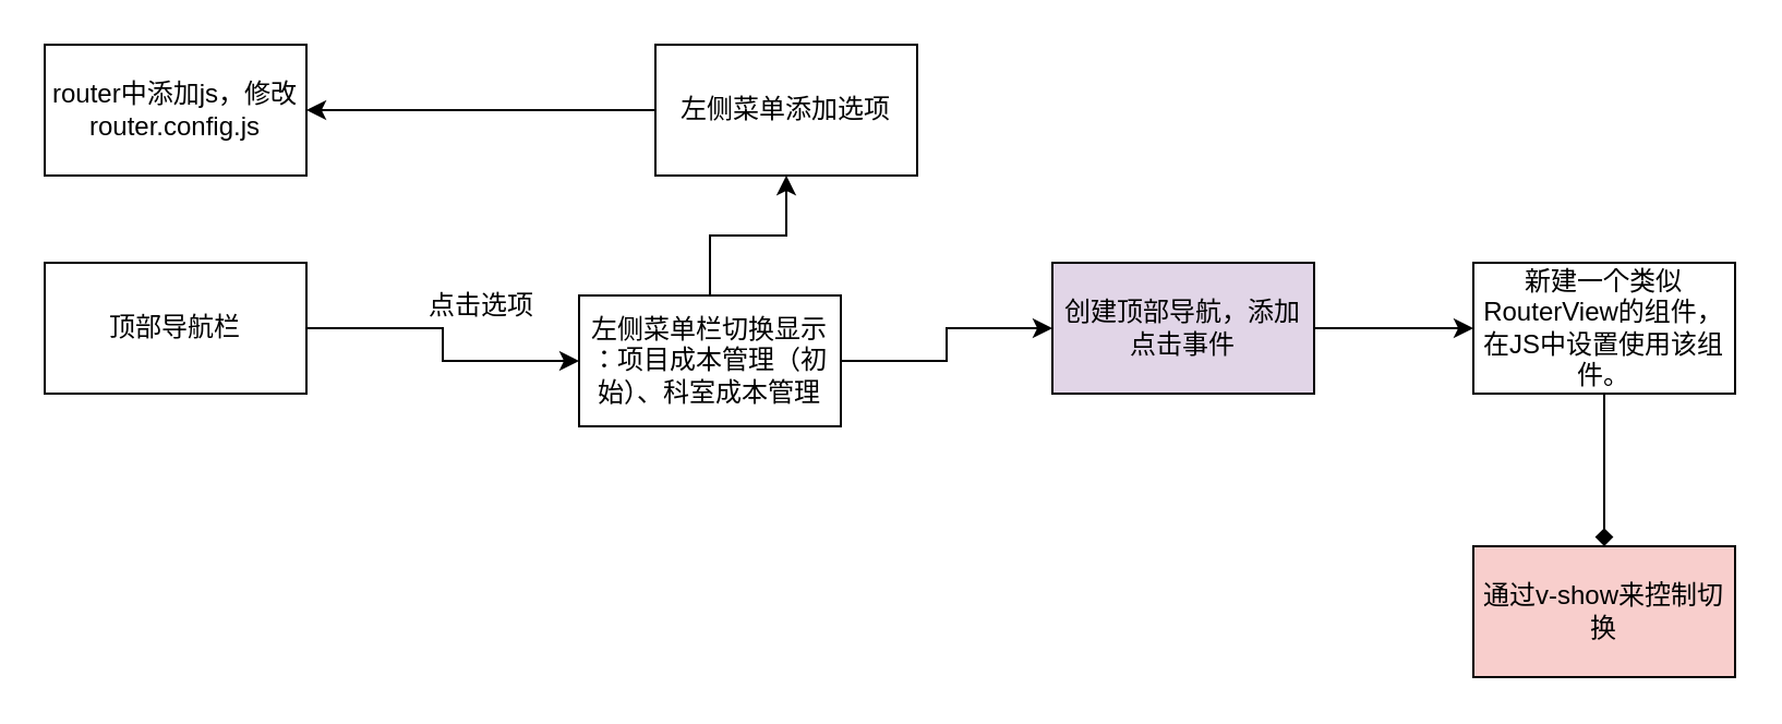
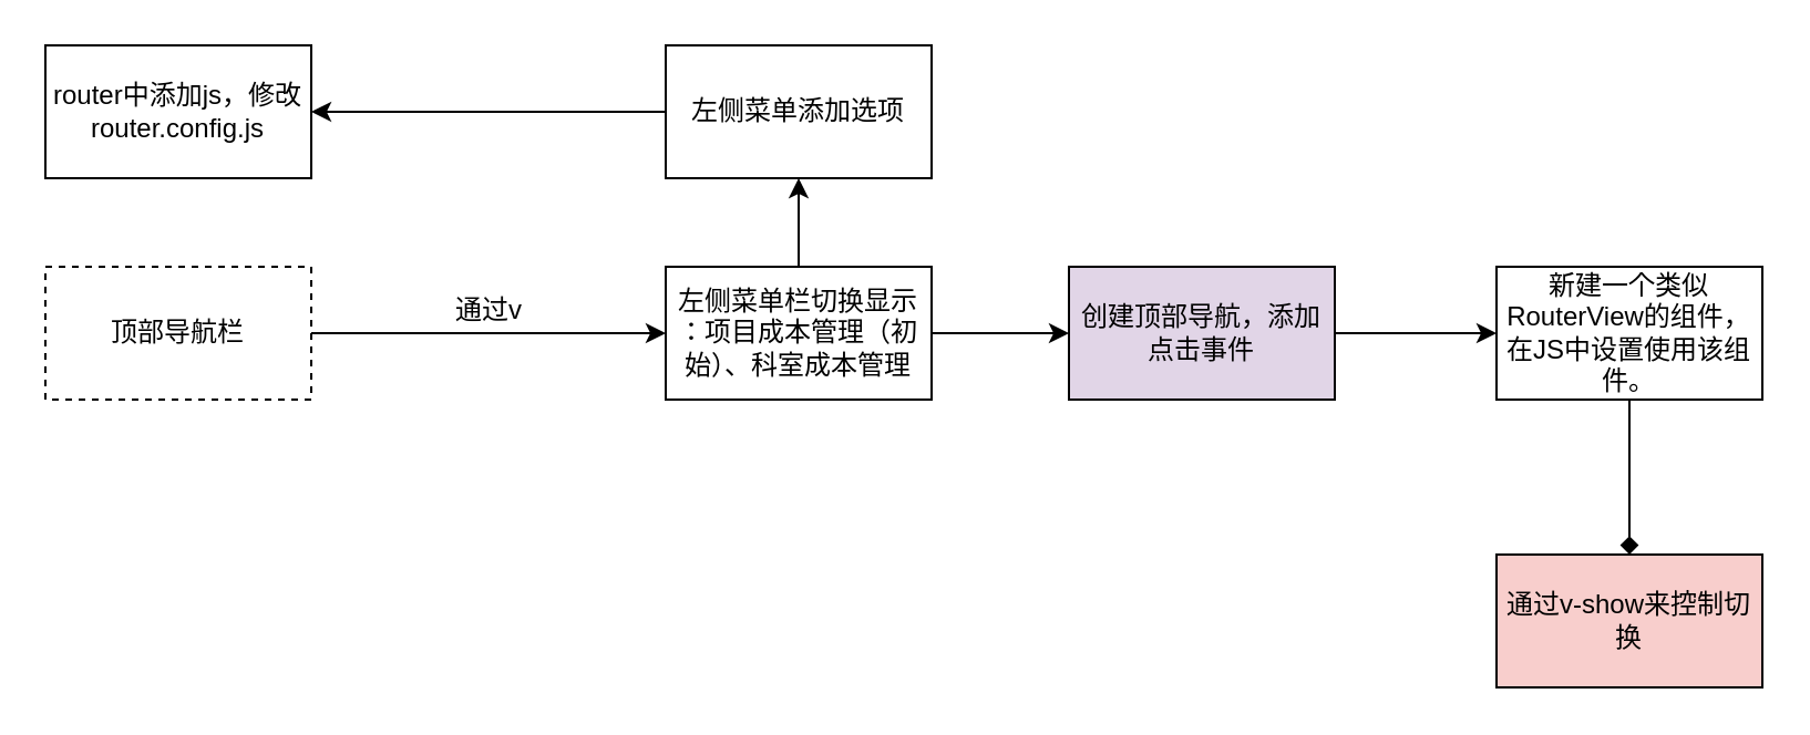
  <mxCell id="0" />
  <mxCell id="1" parent="0" />
  <mxCell id="2" value="" style="edgeStyle=orthogonalEdgeStyle;rounded=0;orthogonalLoop=1;jettySize=auto;html=1;" parent="1" source="3" target="4" edge="1"><mxGeometry relative="1" as="geometry" /></mxCell>
  <mxCell id="3" value="左侧菜单添加选项" style="rounded=0;whiteSpace=wrap;html=1;" parent="1" vertex="1"><mxGeometry x="300" y="20" width="120" height="60" as="geometry" /></mxCell>
  <mxCell id="4" value="router中添加js，修改router.config.js" style="rounded=0;whiteSpace=wrap;html=1;" parent="1" vertex="1"><mxGeometry x="20" y="20" width="120" height="60" as="geometry" /></mxCell>
  <mxCell id="5" value="" style="edgeStyle=orthogonalEdgeStyle;rounded=0;orthogonalLoop=1;jettySize=auto;html=1;" parent="1" source="6" target="8" edge="1"><mxGeometry relative="1" as="geometry" /></mxCell>
- <mxCell id="6" value="顶部导航栏" style="rounded=0;whiteSpace=wrap;html=1;" parent="1" vertex="1"><mxGeometry x="20" y="120" width="120" height="60" as="geometry" /></mxCell>
+ <mxCell id="6" value="顶部导航栏" style="rounded=0;whiteSpace=wrap;html=1;dashed=1;" parent="1" vertex="1"><mxGeometry x="20" y="120" width="120" height="60" as="geometry" /></mxCell>
  <mxCell id="7" value="" style="edgeStyle=orthogonalEdgeStyle;rounded=0;orthogonalLoop=1;jettySize=auto;html=1;" parent="1" source="8" target="3" edge="1"><mxGeometry relative="1" as="geometry" /></mxCell>
- <mxCell id="8" value="&lt;div&gt;左侧菜单栏切换显示&lt;/div&gt;：项目成本管理（初始）、科室成本管理" style="rounded=0;whiteSpace=wrap;html=1;" parent="1" vertex="1"><mxGeometry x="265" y="135" width="120" height="60" as="geometry" /></mxCell>
- <mxCell id="9" value="&lt;div&gt;点击选项&lt;/div&gt;" style="text;html=1;align=center;verticalAlign=middle;resizable=0;points=[];autosize=1;" parent="1" vertex="1"><mxGeometry x="190" y="130" width="60" height="20" as="geometry" /></mxCell>
+ <mxCell id="8" value="&lt;div&gt;左侧菜单栏切换显示&lt;/div&gt;：项目成本管理（初始）、科室成本管理" style="rounded=0;whiteSpace=wrap;html=1;" parent="1" vertex="1"><mxGeometry x="300" y="120" width="120" height="60" as="geometry" /></mxCell>
+ <mxCell id="9" value="&lt;div&gt;通过v&lt;/div&gt;" style="text;html=1;align=center;verticalAlign=middle;resizable=0;points=[];autosize=1;" parent="1" vertex="1"><mxGeometry x="190" y="130" width="60" height="20" as="geometry" /></mxCell>
  <mxCell id="10" value="" style="edgeStyle=orthogonalEdgeStyle;rounded=0;orthogonalLoop=1;jettySize=auto;html=1;endArrow=diamond;" parent="1" source="11" target="15" edge="1"><mxGeometry relative="1" as="geometry" /></mxCell>
  <mxCell id="11" value="新建一个类似RouterView的组件，在JS中设置使用该组件。" style="rounded=0;whiteSpace=wrap;html=1;" parent="1" vertex="1"><mxGeometry x="675" y="120" width="120" height="60" as="geometry" /></mxCell>
  <mxCell id="12" value="" style="edgeStyle=orthogonalEdgeStyle;rounded=0;orthogonalLoop=1;jettySize=auto;html=1;" parent="1" source="13" target="11" edge="1"><mxGeometry relative="1" as="geometry" /></mxCell>
  <mxCell id="13" value="创建顶部导航，添加点击事件" style="rounded=0;whiteSpace=wrap;html=1;fillColor=#e1d5e7;" parent="1" vertex="1"><mxGeometry x="482" y="120" width="120" height="60" as="geometry" /></mxCell>
  <mxCell id="14" value="" style="edgeStyle=orthogonalEdgeStyle;rounded=0;orthogonalLoop=1;jettySize=auto;html=1;" parent="1" source="8" target="13" edge="1"><mxGeometry relative="1" as="geometry"><mxPoint x="420" y="150" as="sourcePoint" /><mxPoint x="673" y="152" as="targetPoint" /></mxGeometry></mxCell>
  <mxCell id="15" value="通过v-show来控制切换" style="rounded=0;whiteSpace=wrap;html=1;fillColor=#f8cecc;" parent="1" vertex="1"><mxGeometry x="675" y="250" width="120" height="60" as="geometry" /></mxCell>
